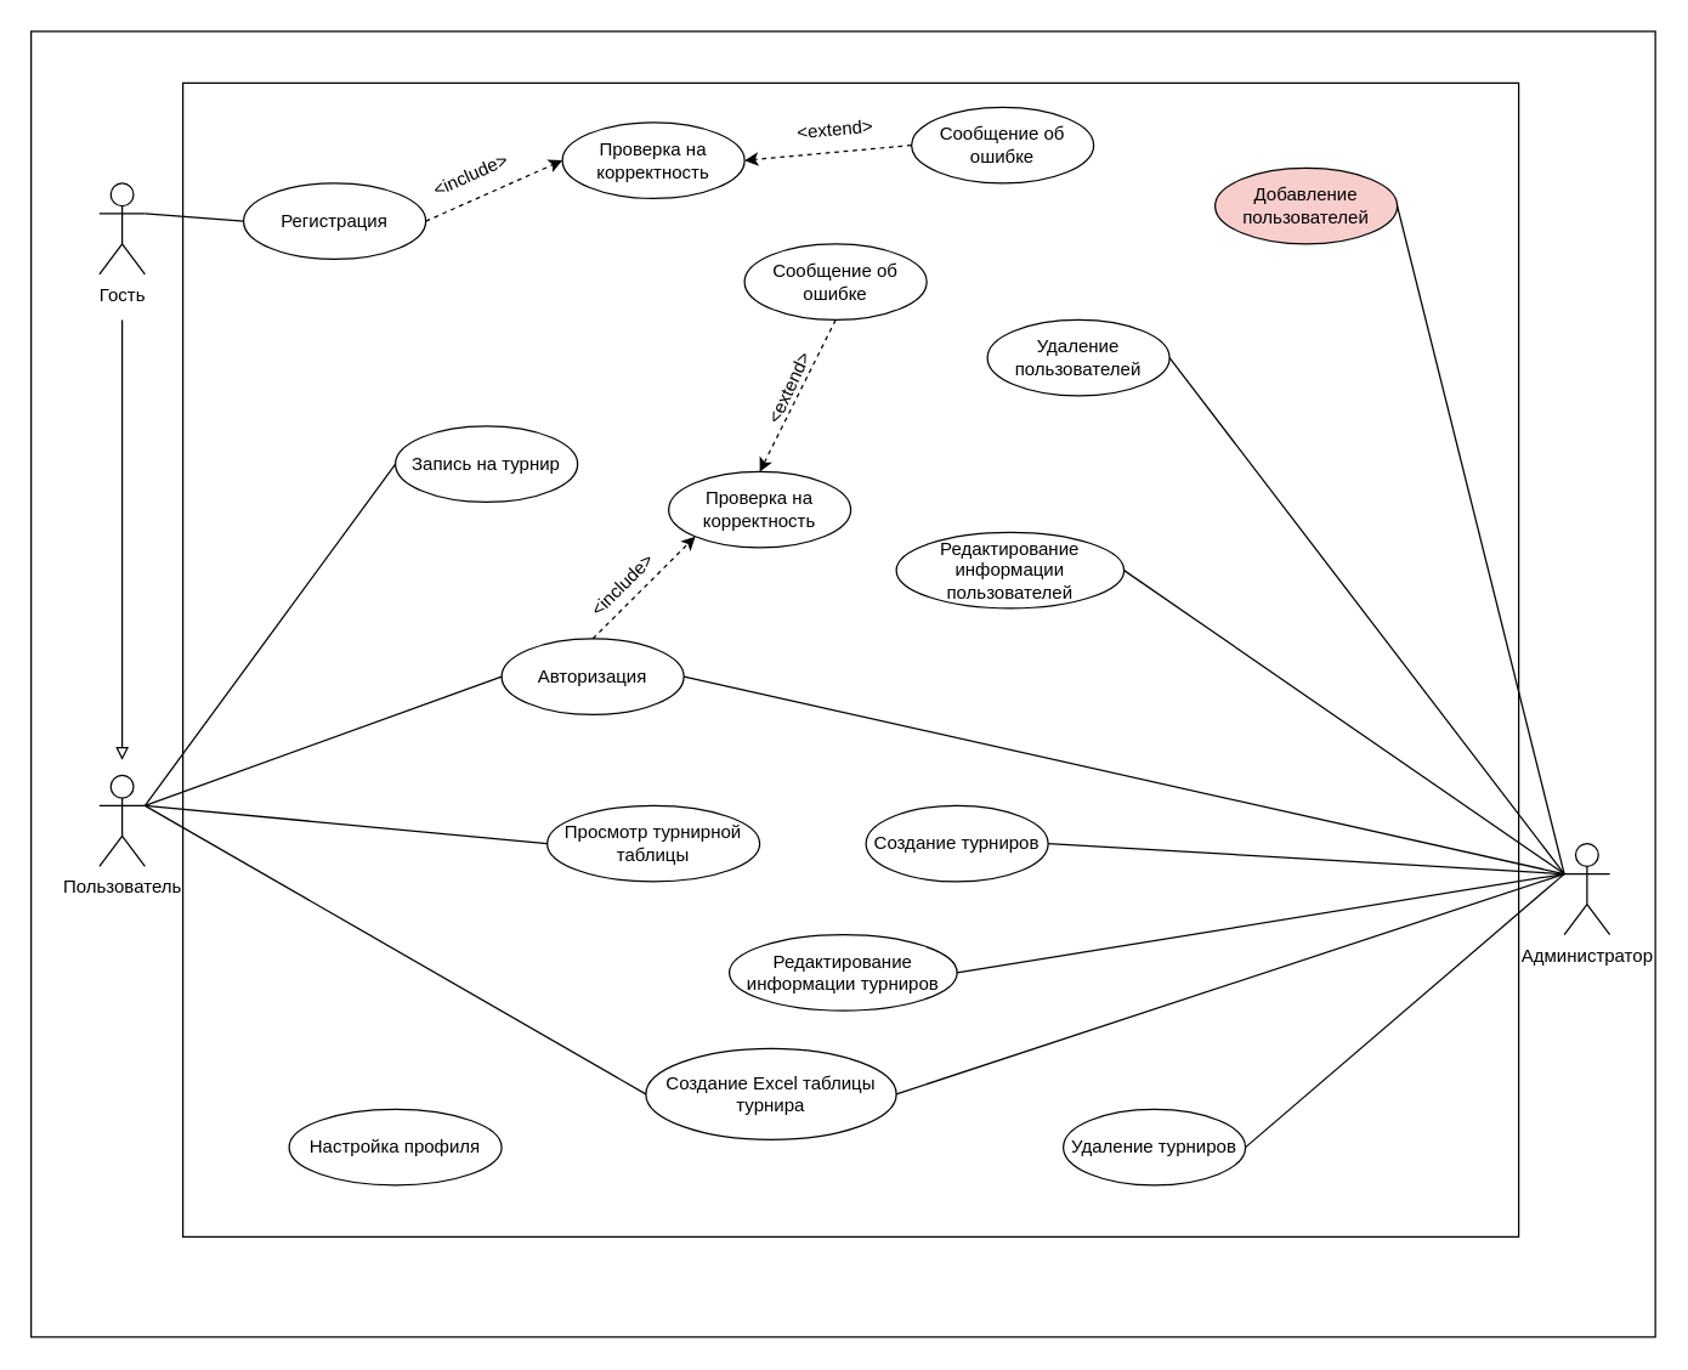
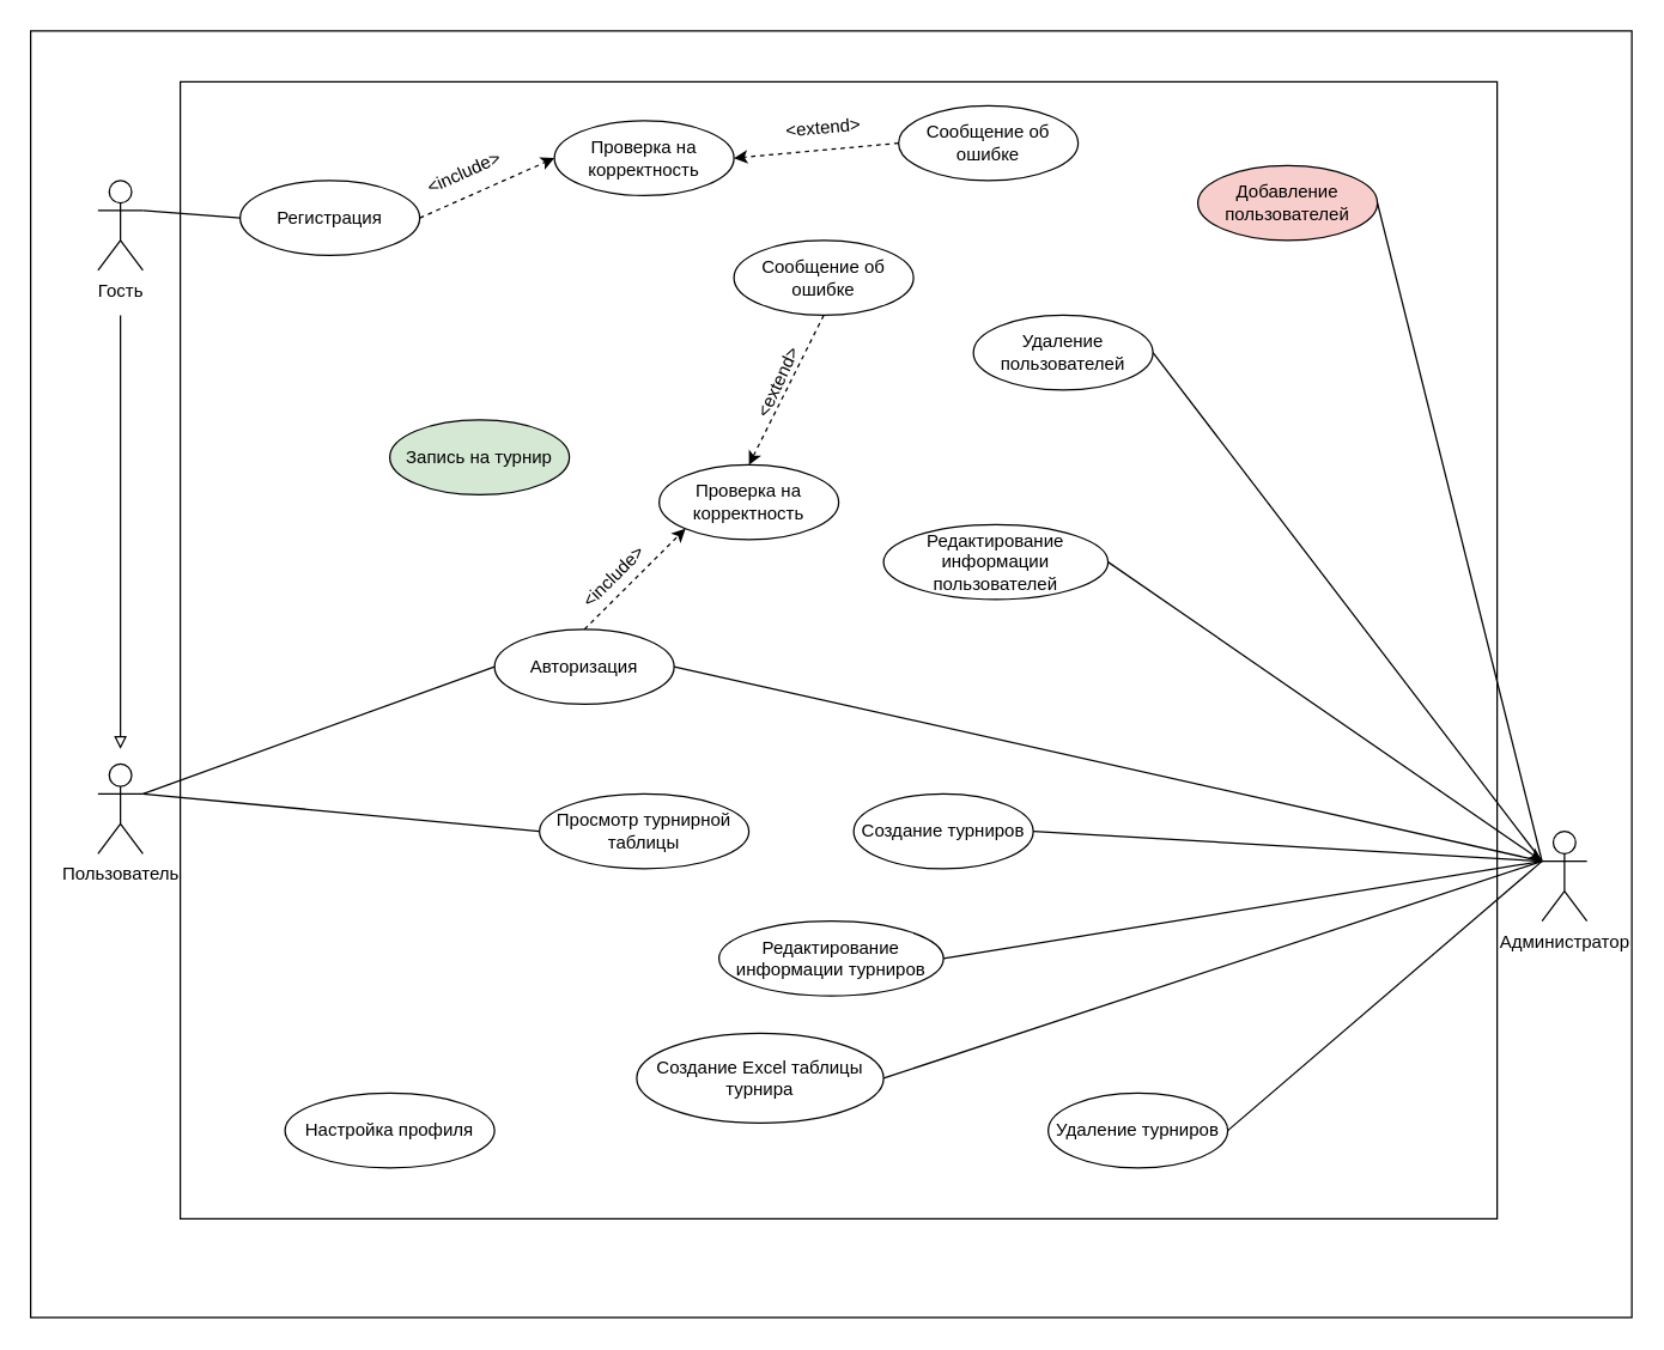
  <mxCell id="0" />
  <mxCell id="1" parent="0" />
  <mxCell id="2" value="" style="rounded=0;whiteSpace=wrap;html=1;" vertex="1" parent="1"><mxGeometry x="20" width="1070" height="860" as="geometry" y="20" /></mxCell>
  <mxCell id="3" value="" style="rounded=0;whiteSpace=wrap;html=1;" vertex="1" parent="1"><mxGeometry x="120" y="54" width="880" height="760" as="geometry" /></mxCell>
  <mxCell id="4" value="Гость" style="shape=umlActor;verticalLabelPosition=bottom;verticalAlign=top;html=1;outlineConnect=0;" vertex="1" parent="1"><mxGeometry x="65" y="120" width="30" height="60" as="geometry" /></mxCell>
  <mxCell id="5" value="Пользователь" style="shape=umlActor;verticalLabelPosition=bottom;verticalAlign=top;html=1;outlineConnect=0;" vertex="1" parent="1"><mxGeometry x="65" y="510" width="30" height="60" as="geometry" /></mxCell>
  <mxCell id="6" value="Администратор&lt;div&gt;&lt;br&gt;&lt;/div&gt;" style="shape=umlActor;verticalLabelPosition=bottom;verticalAlign=top;html=1;outlineConnect=0;" vertex="1" parent="1"><mxGeometry x="1030" y="555" width="30" height="60" as="geometry" /></mxCell>
  <mxCell id="7" value="Регистрация" style="ellipse;whiteSpace=wrap;html=1;" vertex="1" parent="1"><mxGeometry x="160" y="120" width="120" height="50" as="geometry" /></mxCell>
  <mxCell id="8" value="Проверка на корректность" style="ellipse;whiteSpace=wrap;html=1;" vertex="1" parent="1"><mxGeometry x="370" y="80" width="120" height="50" as="geometry" /></mxCell>
  <mxCell id="9" value="Сообщение об ошибке" style="ellipse;whiteSpace=wrap;html=1;" vertex="1" parent="1"><mxGeometry x="600" y="70" width="120" height="50" as="geometry" /></mxCell>
  <mxCell id="10" value="Авторизация" style="ellipse;whiteSpace=wrap;html=1;" vertex="1" parent="1"><mxGeometry x="330" y="420" width="120" height="50" as="geometry" /></mxCell>
  <mxCell id="11" value="Проверка на корректность" style="ellipse;whiteSpace=wrap;html=1;" vertex="1" parent="1"><mxGeometry x="440" y="310" width="120" height="50" as="geometry" /></mxCell>
  <mxCell id="12" value="Сообщение об ошибке" style="ellipse;whiteSpace=wrap;html=1;" vertex="1" parent="1"><mxGeometry x="490" y="160" width="120" height="50" as="geometry" /></mxCell>
- <mxCell id="13" value="Запись на турнир" style="ellipse;whiteSpace=wrap;html=1;" vertex="1" parent="1"><mxGeometry x="260" y="280" width="120" height="50" as="geometry" /></mxCell>
+ <mxCell id="13" value="Запись на турнир" style="ellipse;whiteSpace=wrap;html=1;fillColor=#d5e8d4;" vertex="1" parent="1"><mxGeometry x="260" y="280" width="120" height="50" as="geometry" /></mxCell>
  <mxCell id="14" value="Просмотр турнирной таблицы" style="ellipse;whiteSpace=wrap;html=1;" vertex="1" parent="1"><mxGeometry x="360" y="530" width="140" height="50" as="geometry" /></mxCell>
  <mxCell id="15" value="Настройка профиля" style="ellipse;whiteSpace=wrap;html=1;" vertex="1" parent="1"><mxGeometry x="190" y="730" width="140" height="50" as="geometry" /></mxCell>
  <mxCell id="16" value="Добавление пользователей" style="ellipse;whiteSpace=wrap;html=1;fillColor=#f8cecc;" vertex="1" parent="1"><mxGeometry x="800" y="110" width="120" height="50" as="geometry" /></mxCell>
  <mxCell id="17" value="Удаление пользователей" style="ellipse;whiteSpace=wrap;html=1;" vertex="1" parent="1"><mxGeometry x="650" y="210" width="120" height="50" as="geometry" /></mxCell>
  <mxCell id="18" value="Редактирование информации пользователей" style="ellipse;whiteSpace=wrap;html=1;" vertex="1" parent="1"><mxGeometry x="590" y="350" width="150" height="50" as="geometry" /></mxCell>
  <mxCell id="19" value="Создание турниров" style="ellipse;whiteSpace=wrap;html=1;" vertex="1" parent="1"><mxGeometry x="570" y="530" width="120" height="50" as="geometry" /></mxCell>
  <mxCell id="20" value="Редактирование информации турниров" style="ellipse;whiteSpace=wrap;html=1;" vertex="1" parent="1"><mxGeometry x="480" y="615" width="150" height="50" as="geometry" /></mxCell>
  <mxCell id="21" value="Удаление турниров" style="ellipse;whiteSpace=wrap;html=1;" vertex="1" parent="1"><mxGeometry x="700" y="730" width="120" height="50" as="geometry" /></mxCell>
  <mxCell id="22" value="" style="endArrow=block;html=1;rounded=0;endFill=0;" edge="1" parent="1"><mxGeometry width="50" height="50" relative="1" as="geometry"><mxPoint x="80" y="210" as="sourcePoint" /><mxPoint x="80" y="500" as="targetPoint" /></mxGeometry></mxCell>
  <mxCell id="23" value="" style="endArrow=none;html=1;rounded=0;exitX=1;exitY=0.333;exitDx=0;exitDy=0;exitPerimeter=0;entryX=0;entryY=0.5;entryDx=0;entryDy=0;" edge="1" parent="1" source="5" target="10"><mxGeometry width="50" height="50" relative="1" as="geometry"><mxPoint x="450" y="480" as="sourcePoint" /><mxPoint x="500" y="430" as="targetPoint" /></mxGeometry></mxCell>
  <mxCell id="24" value="" style="endArrow=none;html=1;rounded=0;exitX=0;exitY=0.333;exitDx=0;exitDy=0;exitPerimeter=0;entryX=1;entryY=0.5;entryDx=0;entryDy=0;" edge="1" parent="1" source="6" target="10"><mxGeometry width="50" height="50" relative="1" as="geometry"><mxPoint x="450" y="480" as="sourcePoint" /><mxPoint x="500" y="430" as="targetPoint" /></mxGeometry></mxCell>
- <mxCell id="25" value="" style="endArrow=none;html=1;rounded=0;entryX=0;entryY=0.5;entryDx=0;entryDy=0;exitX=1;exitY=0.333;exitDx=0;exitDy=0;exitPerimeter=0;" edge="1" parent="1" source="5" target="13"><mxGeometry width="50" height="50" relative="1" as="geometry"><mxPoint x="100" y="530" as="sourcePoint" /><mxPoint x="500" y="430" as="targetPoint" /></mxGeometry></mxCell>
  <mxCell id="26" value="" style="endArrow=none;html=1;rounded=0;entryX=0;entryY=0.5;entryDx=0;entryDy=0;exitX=1;exitY=0.333;exitDx=0;exitDy=0;exitPerimeter=0;" edge="1" parent="1" source="5" target="14"><mxGeometry width="50" height="50" relative="1" as="geometry"><mxPoint x="100" y="530" as="sourcePoint" /><mxPoint x="500" y="430" as="targetPoint" /></mxGeometry></mxCell>
- <mxCell id="27" value="" style="endArrow=none;html=1;rounded=0;entryX=0;entryY=0.333;entryDx=0;entryDy=0;entryPerimeter=0;exitX=1;exitY=0.5;exitDx=0;exitDy=0;" edge="1" parent="1" source="18" target="6"><mxGeometry width="50" height="50" relative="1" as="geometry"><mxPoint x="710" y="440" as="sourcePoint" /><mxPoint x="760" y="390" as="targetPoint" /></mxGeometry></mxCell>
+ <mxCell id="27" value="" style="endArrow=classic;html=1;rounded=0;entryX=0;entryY=0.333;entryDx=0;entryDy=0;entryPerimeter=0;exitX=1;exitY=0.5;exitDx=0;exitDy=0;" edge="1" parent="1" source="18" target="6"><mxGeometry width="50" height="50" relative="1" as="geometry"><mxPoint x="710" y="440" as="sourcePoint" /><mxPoint x="760" y="390" as="targetPoint" /></mxGeometry></mxCell>
  <mxCell id="28" value="" style="endArrow=none;html=1;rounded=0;entryX=0;entryY=0.333;entryDx=0;entryDy=0;entryPerimeter=0;exitX=1;exitY=0.5;exitDx=0;exitDy=0;" edge="1" parent="1" source="17" target="6"><mxGeometry width="50" height="50" relative="1" as="geometry"><mxPoint x="710" y="440" as="sourcePoint" /><mxPoint x="760" y="390" as="targetPoint" /></mxGeometry></mxCell>
  <mxCell id="29" value="" style="endArrow=none;html=1;rounded=0;entryX=0;entryY=0.333;entryDx=0;entryDy=0;entryPerimeter=0;exitX=1;exitY=0.5;exitDx=0;exitDy=0;" edge="1" parent="1" source="16" target="6"><mxGeometry width="50" height="50" relative="1" as="geometry"><mxPoint x="710" y="440" as="sourcePoint" /><mxPoint x="760" y="390" as="targetPoint" /></mxGeometry></mxCell>
  <mxCell id="30" value="" style="endArrow=none;html=1;rounded=0;entryX=0;entryY=0.333;entryDx=0;entryDy=0;entryPerimeter=0;exitX=1;exitY=0.5;exitDx=0;exitDy=0;" edge="1" parent="1" source="19" target="6"><mxGeometry width="50" height="50" relative="1" as="geometry"><mxPoint x="710" y="630" as="sourcePoint" /><mxPoint x="760" y="580" as="targetPoint" /></mxGeometry></mxCell>
  <mxCell id="31" value="" style="endArrow=none;html=1;rounded=0;entryX=0;entryY=0.333;entryDx=0;entryDy=0;entryPerimeter=0;exitX=1;exitY=0.5;exitDx=0;exitDy=0;" edge="1" parent="1" source="20" target="6"><mxGeometry width="50" height="50" relative="1" as="geometry"><mxPoint x="710" y="630" as="sourcePoint" /><mxPoint x="760" y="580" as="targetPoint" /></mxGeometry></mxCell>
  <mxCell id="32" value="" style="endArrow=none;html=1;rounded=0;entryX=0;entryY=0.333;entryDx=0;entryDy=0;entryPerimeter=0;exitX=1;exitY=0.5;exitDx=0;exitDy=0;" edge="1" parent="1" source="21" target="6"><mxGeometry width="50" height="50" relative="1" as="geometry"><mxPoint x="710" y="630" as="sourcePoint" /><mxPoint x="760" y="580" as="targetPoint" /></mxGeometry></mxCell>
  <mxCell id="33" value="" style="endArrow=classic;html=1;rounded=0;exitX=0.5;exitY=0;exitDx=0;exitDy=0;dashed=1;entryX=0;entryY=1;entryDx=0;entryDy=0;" edge="1" parent="1" source="10" target="11"><mxGeometry width="50" height="50" relative="1" as="geometry"><mxPoint x="540" y="520" as="sourcePoint" /><mxPoint x="590" y="470" as="targetPoint" /></mxGeometry></mxCell>
  <mxCell id="34" value="" style="endArrow=classic;html=1;rounded=0;exitX=0.5;exitY=1;exitDx=0;exitDy=0;entryX=0.5;entryY=0;entryDx=0;entryDy=0;dashed=1;" edge="1" parent="1" source="12" target="11"><mxGeometry width="50" height="50" relative="1" as="geometry"><mxPoint x="540" y="520" as="sourcePoint" /><mxPoint x="590" y="470" as="targetPoint" /></mxGeometry></mxCell>
  <mxCell id="35" value="" style="endArrow=classic;html=1;rounded=0;exitX=1;exitY=0.5;exitDx=0;exitDy=0;entryX=0;entryY=0.5;entryDx=0;entryDy=0;dashed=1;" edge="1" parent="1" source="7" target="8"><mxGeometry width="50" height="50" relative="1" as="geometry"><mxPoint x="560" y="350" as="sourcePoint" /><mxPoint x="610" y="300" as="targetPoint" /></mxGeometry></mxCell>
  <mxCell id="36" value="" style="endArrow=classic;html=1;rounded=0;exitX=0;exitY=0.5;exitDx=0;exitDy=0;entryX=1;entryY=0.5;entryDx=0;entryDy=0;dashed=1;" edge="1" parent="1" source="9" target="8"><mxGeometry width="50" height="50" relative="1" as="geometry"><mxPoint x="410" y="170" as="sourcePoint" /><mxPoint x="520" y="160" as="targetPoint" /></mxGeometry></mxCell>
  <mxCell id="37" value="Создание Excel таблицы турнира" style="ellipse;whiteSpace=wrap;html=1;" vertex="1" parent="1"><mxGeometry x="425" y="690" width="165" height="60" as="geometry" /></mxCell>
- <mxCell id="38" value="" style="endArrow=none;html=1;rounded=0;exitX=1;exitY=0.333;exitDx=0;exitDy=0;exitPerimeter=0;entryX=0;entryY=0.5;entryDx=0;entryDy=0;" edge="1" parent="1" source="5" target="37"><mxGeometry width="50" height="50" relative="1" as="geometry"><mxPoint x="560" y="480" as="sourcePoint" /><mxPoint x="610" y="430" as="targetPoint" /></mxGeometry></mxCell>
  <mxCell id="39" value="" style="endArrow=none;html=1;rounded=0;entryX=0;entryY=0.333;entryDx=0;entryDy=0;entryPerimeter=0;exitX=1;exitY=0.5;exitDx=0;exitDy=0;" edge="1" parent="1" source="37" target="6"><mxGeometry width="50" height="50" relative="1" as="geometry"><mxPoint x="560" y="480" as="sourcePoint" /><mxPoint x="610" y="430" as="targetPoint" /></mxGeometry></mxCell>
  <mxCell id="40" value="&amp;lt;include&amp;gt;" style="text;html=1;align=center;verticalAlign=middle;whiteSpace=wrap;rounded=0;rotation=-24;" vertex="1" parent="1"><mxGeometry x="280" y="100" width="60" height="30" as="geometry" /></mxCell>
  <mxCell id="41" value="&amp;lt;include&amp;gt;" style="text;html=1;align=center;verticalAlign=middle;whiteSpace=wrap;rounded=0;rotation=-45;" vertex="1" parent="1"><mxGeometry x="380" y="370" width="60" height="30" as="geometry" /></mxCell>
  <mxCell id="42" value="&amp;lt;extend&amp;gt;" style="text;html=1;align=center;verticalAlign=middle;whiteSpace=wrap;rounded=0;rotation=-65;" vertex="1" parent="1"><mxGeometry x="490" y="240" width="60" height="30" as="geometry" /></mxCell>
  <mxCell id="43" value="&amp;lt;extend&amp;gt;" style="text;html=1;align=center;verticalAlign=middle;whiteSpace=wrap;rounded=0;rotation=-5;" vertex="1" parent="1"><mxGeometry x="520" y="70" width="60" height="30" as="geometry" /></mxCell>
  <mxCell id="44" value="" style="endArrow=none;html=1;rounded=0;exitX=1;exitY=0.333;exitDx=0;exitDy=0;exitPerimeter=0;entryX=0;entryY=0.5;entryDx=0;entryDy=0;" edge="1" parent="1" source="4" target="7"><mxGeometry width="50" height="50" relative="1" as="geometry"><mxPoint x="520" y="480" as="sourcePoint" /><mxPoint x="570" y="430" as="targetPoint" /></mxGeometry></mxCell>
